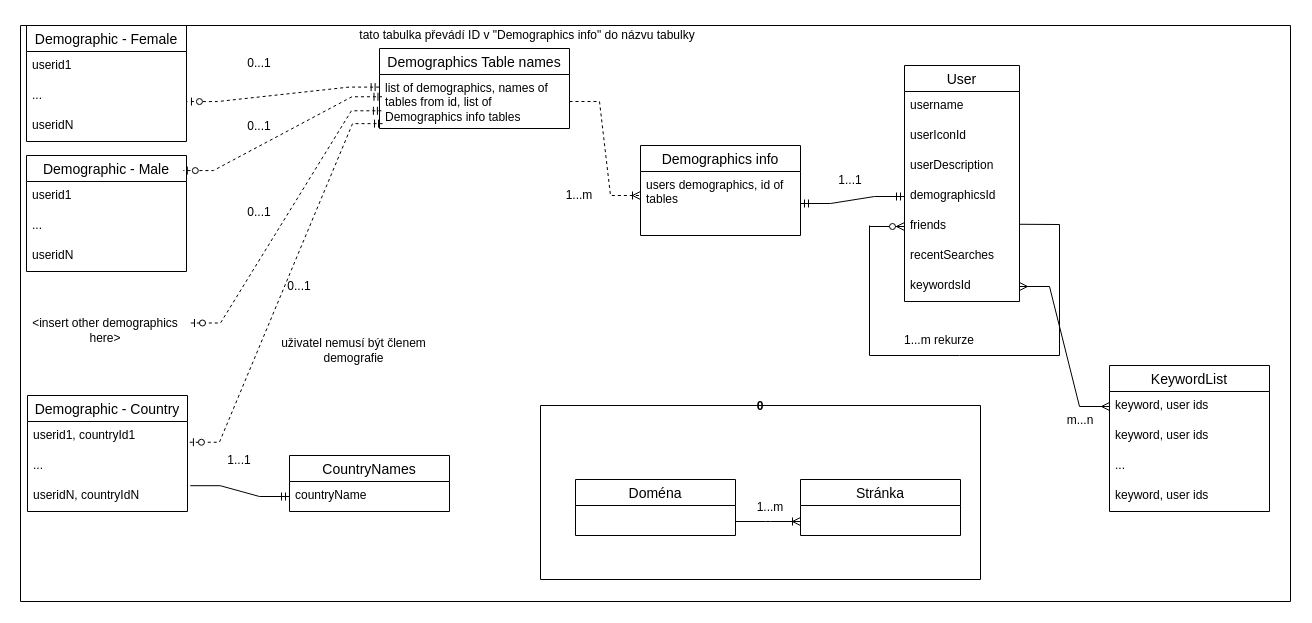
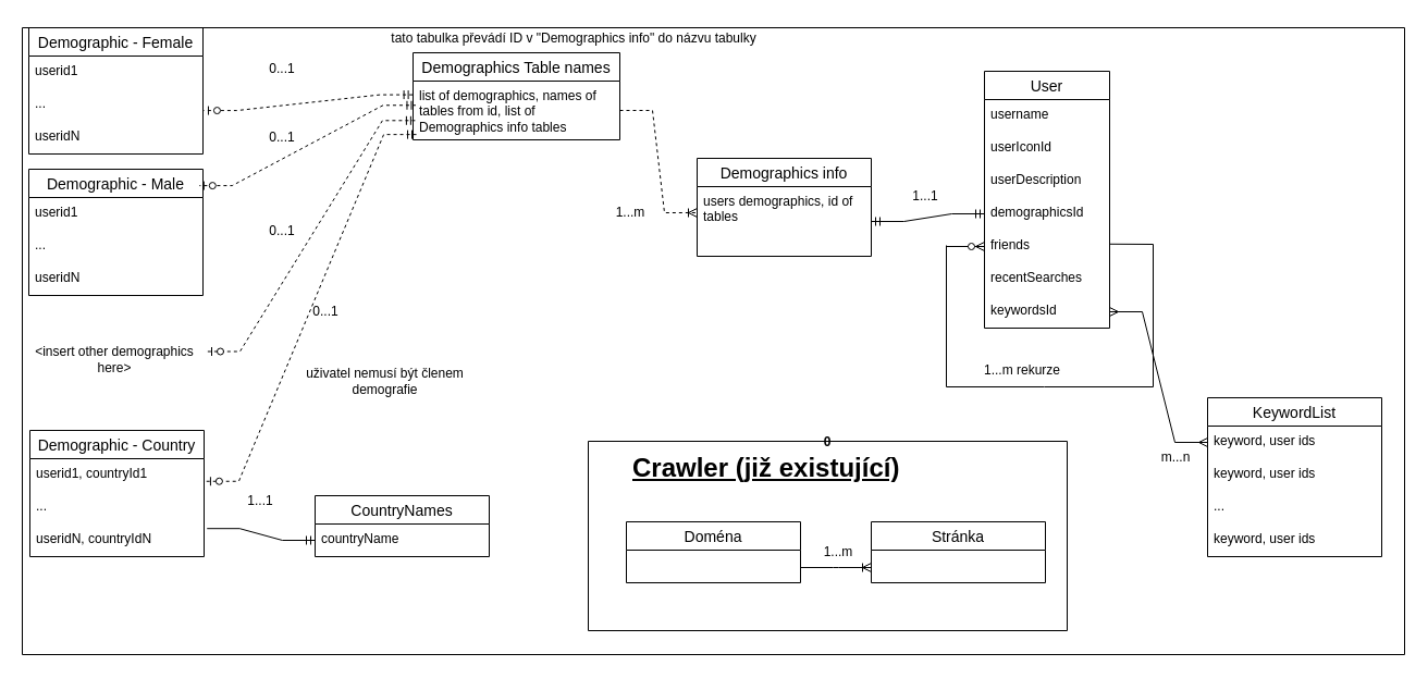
  <mxCell id="0" />
  <mxCell id="1" parent="0" />
  <mxCell id="2" value="User" style="swimlane;fontStyle=0;childLayout=stackLayout;horizontal=1;startSize=26;horizontalStack=0;resizeParent=1;resizeParentMax=0;resizeLast=0;collapsible=1;marginBottom=0;align=center;fontSize=14;" vertex="1" parent="1"><mxGeometry x="904" y="65" width="115" height="236" as="geometry" /></mxCell>
  <mxCell id="3" value="username" style="text;strokeColor=none;fillColor=none;spacingLeft=4;spacingRight=4;overflow=hidden;rotatable=0;points=[[0,0.5],[1,0.5]];portConstraint=eastwest;fontSize=12;whiteSpace=wrap;html=1;" vertex="1" parent="2"><mxGeometry y="26" width="115" height="30" as="geometry" /></mxCell>
  <mxCell id="4" value="&lt;div&gt;userIconId&lt;/div&gt;" style="text;strokeColor=none;fillColor=none;spacingLeft=4;spacingRight=4;overflow=hidden;rotatable=0;points=[[0,0.5],[1,0.5]];portConstraint=eastwest;fontSize=12;whiteSpace=wrap;html=1;" vertex="1" parent="2"><mxGeometry y="56" width="115" height="30" as="geometry" /></mxCell>
  <mxCell id="5" value="&lt;div&gt;userDescription&lt;/div&gt;" style="text;strokeColor=none;fillColor=none;spacingLeft=4;spacingRight=4;overflow=hidden;rotatable=0;points=[[0,0.5],[1,0.5]];portConstraint=eastwest;fontSize=12;whiteSpace=wrap;html=1;" vertex="1" parent="2"><mxGeometry y="86" width="115" height="30" as="geometry" /></mxCell>
  <mxCell id="6" value="&lt;div&gt;demographicsId&lt;/div&gt;" style="text;strokeColor=none;fillColor=none;spacingLeft=4;spacingRight=4;overflow=hidden;rotatable=0;points=[[0,0.5],[1,0.5]];portConstraint=eastwest;fontSize=12;whiteSpace=wrap;html=1;" vertex="1" parent="2"><mxGeometry y="116" width="115" height="30" as="geometry" /></mxCell>
  <mxCell id="7" value="friends" style="text;strokeColor=none;fillColor=none;spacingLeft=4;spacingRight=4;overflow=hidden;rotatable=0;points=[[0,0.5],[1,0.5]];portConstraint=eastwest;fontSize=12;whiteSpace=wrap;html=1;" vertex="1" parent="2"><mxGeometry y="146" width="115" height="30" as="geometry" /></mxCell>
  <mxCell id="8" value="&lt;div&gt;recentSearches&lt;/div&gt;&lt;div&gt;&lt;br&gt;&lt;/div&gt;" style="text;strokeColor=none;fillColor=none;spacingLeft=4;spacingRight=4;overflow=hidden;rotatable=0;points=[[0,0.5],[1,0.5]];portConstraint=eastwest;fontSize=12;whiteSpace=wrap;html=1;" vertex="1" parent="2"><mxGeometry y="176" width="115" height="30" as="geometry" /></mxCell>
  <mxCell id="9" value="&lt;div&gt;keywordsId&lt;/div&gt;" style="text;strokeColor=none;fillColor=none;spacingLeft=4;spacingRight=4;overflow=hidden;rotatable=0;points=[[0,0.5],[1,0.5]];portConstraint=eastwest;fontSize=12;whiteSpace=wrap;html=1;" vertex="1" parent="2"><mxGeometry y="206" width="115" height="30" as="geometry" /></mxCell>
  <mxCell id="10" value="Demographic - Male" style="swimlane;fontStyle=0;childLayout=stackLayout;horizontal=1;startSize=26;horizontalStack=0;resizeParent=1;resizeParentMax=0;resizeLast=0;collapsible=1;marginBottom=0;align=center;fontSize=14;" vertex="1" parent="1"><mxGeometry x="26" y="155" width="160" height="116" as="geometry" /></mxCell>
  <mxCell id="11" value="userid1" style="text;strokeColor=none;fillColor=none;spacingLeft=4;spacingRight=4;overflow=hidden;rotatable=0;points=[[0,0.5],[1,0.5]];portConstraint=eastwest;fontSize=12;whiteSpace=wrap;html=1;" vertex="1" parent="10"><mxGeometry y="26" width="160" height="30" as="geometry" /></mxCell>
  <mxCell id="12" value="..." style="text;strokeColor=none;fillColor=none;spacingLeft=4;spacingRight=4;overflow=hidden;rotatable=0;points=[[0,0.5],[1,0.5]];portConstraint=eastwest;fontSize=12;whiteSpace=wrap;html=1;" vertex="1" parent="10"><mxGeometry y="56" width="160" height="30" as="geometry" /></mxCell>
  <mxCell id="13" value="&lt;div&gt;useridN&lt;/div&gt;" style="text;strokeColor=none;fillColor=none;spacingLeft=4;spacingRight=4;overflow=hidden;rotatable=0;points=[[0,0.5],[1,0.5]];portConstraint=eastwest;fontSize=12;whiteSpace=wrap;html=1;" vertex="1" parent="10"><mxGeometry y="86" width="160" height="30" as="geometry" /></mxCell>
  <mxCell id="14" value="Demographic - Female" style="swimlane;fontStyle=0;childLayout=stackLayout;horizontal=1;startSize=26;horizontalStack=0;resizeParent=1;resizeParentMax=0;resizeLast=0;collapsible=1;marginBottom=0;align=center;fontSize=14;" vertex="1" parent="1"><mxGeometry x="26" y="25" width="160" height="116" as="geometry" /></mxCell>
  <mxCell id="15" value="userid1" style="text;strokeColor=none;fillColor=none;spacingLeft=4;spacingRight=4;overflow=hidden;rotatable=0;points=[[0,0.5],[1,0.5]];portConstraint=eastwest;fontSize=12;whiteSpace=wrap;html=1;" vertex="1" parent="14"><mxGeometry y="26" width="160" height="30" as="geometry" /></mxCell>
  <mxCell id="16" value="..." style="text;strokeColor=none;fillColor=none;spacingLeft=4;spacingRight=4;overflow=hidden;rotatable=0;points=[[0,0.5],[1,0.5]];portConstraint=eastwest;fontSize=12;whiteSpace=wrap;html=1;" vertex="1" parent="14"><mxGeometry y="56" width="160" height="30" as="geometry" /></mxCell>
  <mxCell id="17" value="&lt;div&gt;useridN&lt;/div&gt;" style="text;strokeColor=none;fillColor=none;spacingLeft=4;spacingRight=4;overflow=hidden;rotatable=0;points=[[0,0.5],[1,0.5]];portConstraint=eastwest;fontSize=12;whiteSpace=wrap;html=1;" vertex="1" parent="14"><mxGeometry y="86" width="160" height="30" as="geometry" /></mxCell>
  <mxCell id="18" value="Demographic - Country" style="swimlane;fontStyle=0;childLayout=stackLayout;horizontal=1;startSize=26;horizontalStack=0;resizeParent=1;resizeParentMax=0;resizeLast=0;collapsible=1;marginBottom=0;align=center;fontSize=14;" vertex="1" parent="1"><mxGeometry x="27" y="395" width="160" height="116" as="geometry" /></mxCell>
  <mxCell id="19" value="userid1, countryId1" style="text;strokeColor=none;fillColor=none;spacingLeft=4;spacingRight=4;overflow=hidden;rotatable=0;points=[[0,0.5],[1,0.5]];portConstraint=eastwest;fontSize=12;whiteSpace=wrap;html=1;" vertex="1" parent="18"><mxGeometry y="26" width="160" height="30" as="geometry" /></mxCell>
  <mxCell id="20" value="..." style="text;strokeColor=none;fillColor=none;spacingLeft=4;spacingRight=4;overflow=hidden;rotatable=0;points=[[0,0.5],[1,0.5]];portConstraint=eastwest;fontSize=12;whiteSpace=wrap;html=1;" vertex="1" parent="18"><mxGeometry y="56" width="160" height="30" as="geometry" /></mxCell>
  <mxCell id="21" value="&lt;div&gt;useridN, countryIdN&lt;/div&gt;" style="text;strokeColor=none;fillColor=none;spacingLeft=4;spacingRight=4;overflow=hidden;rotatable=0;points=[[0,0.5],[1,0.5]];portConstraint=eastwest;fontSize=12;whiteSpace=wrap;html=1;" vertex="1" parent="18"><mxGeometry y="86" width="160" height="30" as="geometry" /></mxCell>
  <mxCell id="22" value="CountryNames" style="swimlane;fontStyle=0;childLayout=stackLayout;horizontal=1;startSize=26;horizontalStack=0;resizeParent=1;resizeParentMax=0;resizeLast=0;collapsible=1;marginBottom=0;align=center;fontSize=14;" vertex="1" parent="1"><mxGeometry x="289" y="455" width="160" height="56" as="geometry" /></mxCell>
  <mxCell id="23" value="countryName" style="text;strokeColor=none;fillColor=none;spacingLeft=4;spacingRight=4;overflow=hidden;rotatable=0;points=[[0,0.5],[1,0.5]];portConstraint=eastwest;fontSize=12;whiteSpace=wrap;html=1;" vertex="1" parent="22"><mxGeometry y="26" width="160" height="30" as="geometry" /></mxCell>
  <mxCell id="24" value="" style="endArrow=none;html=1;rounded=0;exitX=1.003;exitY=0.426;exitDx=0;exitDy=0;exitPerimeter=0;" edge="1" parent="1" source="7"><mxGeometry width="50" height="50" relative="1" as="geometry"><mxPoint x="1039" y="235" as="sourcePoint" /><mxPoint x="869" y="225" as="targetPoint" /><Array as="points"><mxPoint x="1059" y="224" /><mxPoint x="1059" y="355" /><mxPoint x="959" y="355" /><mxPoint x="869" y="355" /></Array></mxGeometry></mxCell>
  <mxCell id="25" value="" style="edgeStyle=entityRelationEdgeStyle;fontSize=12;html=1;endArrow=ERzeroToMany;endFill=1;rounded=0;entryX=0;entryY=0.5;entryDx=0;entryDy=0;" edge="1" parent="1" target="7"><mxGeometry width="100" height="100" relative="1" as="geometry"><mxPoint x="869" y="226" as="sourcePoint" /><mxPoint x="639" y="225" as="targetPoint" /></mxGeometry></mxCell>
  <mxCell id="26" value="" style="edgeStyle=entityRelationEdgeStyle;fontSize=12;html=1;endArrow=ERmandOne;startArrow=ERmandOne;rounded=0;entryX=0;entryY=0.5;entryDx=0;entryDy=0;exitX=1;exitY=0.5;exitDx=0;exitDy=0;" edge="1" parent="1" source="44" target="6"><mxGeometry width="100" height="100" relative="1" as="geometry"><mxPoint x="710" y="335" as="sourcePoint" /><mxPoint x="895" y="196" as="targetPoint" /></mxGeometry></mxCell>
  <mxCell id="27" value="1...m rekurze" style="text;html=1;align=center;verticalAlign=middle;whiteSpace=wrap;rounded=0;" vertex="1" parent="1"><mxGeometry x="869" y="325" width="140" height="30" as="geometry" /></mxCell>
  <mxCell id="28" value="1...1" style="text;html=1;align=center;verticalAlign=middle;whiteSpace=wrap;rounded=0;" vertex="1" parent="1"><mxGeometry x="199" y="445" width="80" height="30" as="geometry" /></mxCell>
  <mxCell id="29" value="&amp;lt;insert other demographics here&amp;gt;" style="text;html=1;align=center;verticalAlign=middle;whiteSpace=wrap;rounded=0;" vertex="1" parent="1"><mxGeometry x="20" y="315" width="170" height="30" as="geometry" /></mxCell>
  <mxCell id="30" value="Demographics Table names" style="swimlane;fontStyle=0;childLayout=stackLayout;horizontal=1;startSize=26;horizontalStack=0;resizeParent=1;resizeParentMax=0;resizeLast=0;collapsible=1;marginBottom=0;align=center;fontSize=14;" vertex="1" parent="1"><mxGeometry x="379" y="48" width="190" height="80" as="geometry" /></mxCell>
  <mxCell id="31" value="list of demographics, names of tables from id, list of Demographics info tables" style="text;strokeColor=none;fillColor=none;spacingLeft=4;spacingRight=4;overflow=hidden;rotatable=0;points=[[0,0.5],[1,0.5]];portConstraint=eastwest;fontSize=12;whiteSpace=wrap;html=1;" vertex="1" parent="30"><mxGeometry y="26" width="190" height="54" as="geometry" /></mxCell>
  <mxCell id="32" value="&amp;nbsp;" style="text;whiteSpace=wrap;html=1;" vertex="1" parent="1"><mxGeometry x="109" y="35" width="40" height="40" as="geometry" /></mxCell>
  <mxCell id="33" value="&amp;nbsp;" style="text;whiteSpace=wrap;html=1;" vertex="1" parent="1"><mxGeometry x="309" y="315" width="40" height="40" as="geometry" /></mxCell>
  <mxCell id="34" value="&amp;nbsp;" style="text;whiteSpace=wrap;html=1;" vertex="1" parent="1"><mxGeometry x="109" y="285" width="40" height="40" as="geometry" /></mxCell>
  <mxCell id="35" value="&amp;nbsp;" style="text;whiteSpace=wrap;html=1;" vertex="1" parent="1"><mxGeometry x="209" y="185" width="40" height="40" as="geometry" /></mxCell>
  <mxCell id="36" value="0...1" style="text;html=1;align=center;verticalAlign=middle;whiteSpace=wrap;rounded=0;" vertex="1" parent="1"><mxGeometry x="229" y="48" width="60" height="30" as="geometry" /></mxCell>
  <mxCell id="37" value="0...1" style="text;html=1;align=center;verticalAlign=middle;whiteSpace=wrap;rounded=0;" vertex="1" parent="1"><mxGeometry x="229" y="111" width="60" height="30" as="geometry" /></mxCell>
  <mxCell id="38" value="0...1" style="text;html=1;align=center;verticalAlign=middle;whiteSpace=wrap;rounded=0;" vertex="1" parent="1"><mxGeometry x="229" y="197" width="60" height="30" as="geometry" /></mxCell>
  <mxCell id="39" value="0...1" style="text;html=1;align=center;verticalAlign=middle;whiteSpace=wrap;rounded=0;" vertex="1" parent="1"><mxGeometry x="269" y="271" width="60" height="30" as="geometry" /></mxCell>
  <mxCell id="40" value="" style="edgeStyle=entityRelationEdgeStyle;fontSize=12;html=1;endArrow=ERmany;startArrow=ERmany;rounded=0;exitX=1;exitY=0.5;exitDx=0;exitDy=0;entryX=0;entryY=0.5;entryDx=0;entryDy=0;" edge="1" parent="1" source="9" target="57"><mxGeometry width="100" height="100" relative="1" as="geometry"><mxPoint x="989" y="465" as="sourcePoint" /><mxPoint x="1089" y="365" as="targetPoint" /></mxGeometry></mxCell>
  <mxCell id="41" value="" style="swimlane;startSize=0;" vertex="1" parent="1"><mxGeometry x="20" y="25" width="1270" height="576" as="geometry" /></mxCell>
  <mxCell id="42" value="Demographics info" style="swimlane;fontStyle=0;childLayout=stackLayout;horizontal=1;startSize=26;horizontalStack=0;resizeParent=1;resizeParentMax=0;resizeLast=0;collapsible=1;marginBottom=0;align=center;fontSize=14;" vertex="1" parent="41"><mxGeometry x="620" y="120" width="160" height="90" as="geometry" /></mxCell>
  <mxCell id="43" value="&amp;nbsp;" style="edgeStyle=entityRelationEdgeStyle;fontSize=12;html=1;endArrow=ERoneToMany;rounded=0;entryX=1;entryY=0.5;entryDx=0;entryDy=0;exitX=1;exitY=0.5;exitDx=0;exitDy=0;dashed=1;" edge="1" parent="42" source="31"><mxGeometry x="0.114" y="8" width="100" height="100" relative="1" as="geometry"><mxPoint x="730" y="262" as="sourcePoint" /><mxPoint y="50" as="targetPoint" /><Array as="points"><mxPoint x="-23.52" y="92.06" /><mxPoint x="-53.52" y="92.06" /><mxPoint x="-33.52" y="132.06" /><mxPoint x="-53.52" y="112.06" /></Array><mxPoint as="offset" /></mxGeometry></mxCell>
  <mxCell id="44" value="users demographics, id of tables" style="text;strokeColor=none;fillColor=none;spacingLeft=4;spacingRight=4;overflow=hidden;rotatable=0;points=[[0,0.5],[1,0.5]];portConstraint=eastwest;fontSize=12;whiteSpace=wrap;html=1;" vertex="1" parent="42"><mxGeometry y="26" width="160" height="64" as="geometry" /></mxCell>
  <mxCell id="45" value="m...n" style="text;html=1;align=center;verticalAlign=middle;whiteSpace=wrap;rounded=0;" vertex="1" parent="41"><mxGeometry x="1030" y="380" width="60" height="30" as="geometry" /></mxCell>
  <mxCell id="46" value="1...1" style="text;html=1;align=center;verticalAlign=middle;whiteSpace=wrap;rounded=0;" vertex="1" parent="41"><mxGeometry x="800" y="140" width="60" height="30" as="geometry" /></mxCell>
  <mxCell id="47" value="1...m" style="text;html=1;align=center;verticalAlign=middle;whiteSpace=wrap;rounded=0;" vertex="1" parent="41"><mxGeometry x="529" y="155" width="60" height="30" as="geometry" /></mxCell>
+ <mxCell id="48" value="&lt;font style=&quot;font-size: 24px;&quot;&gt;&lt;b&gt;&lt;u&gt;Crawler (již existující)&lt;br&gt;&lt;/u&gt;&lt;/b&gt;&lt;/font&gt;" style="text;strokeColor=none;fillColor=none;spacingLeft=4;spacingRight=4;overflow=hidden;rotatable=0;points=[[0,0.5],[1,0.5]];portConstraint=eastwest;fontSize=12;whiteSpace=wrap;html=1;" vertex="1" parent="41"><mxGeometry x="555" y="384" width="335" height="40" as="geometry" /></mxCell>
  <mxCell id="49" value="0" style="swimlane;startSize=0;" vertex="1" parent="41"><mxGeometry x="520" y="380" width="440" height="174" as="geometry" /></mxCell>
  <mxCell id="50" value="Doména" style="swimlane;fontStyle=0;childLayout=stackLayout;horizontal=1;startSize=26;horizontalStack=0;resizeParent=1;resizeParentMax=0;resizeLast=0;collapsible=1;marginBottom=0;align=center;fontSize=14;" vertex="1" parent="49"><mxGeometry x="35" y="74" width="160" height="56" as="geometry" /></mxCell>
  <mxCell id="51" value="Stránka" style="swimlane;fontStyle=0;childLayout=stackLayout;horizontal=1;startSize=26;horizontalStack=0;resizeParent=1;resizeParentMax=0;resizeLast=0;collapsible=1;marginBottom=0;align=center;fontSize=14;" vertex="1" parent="49"><mxGeometry x="260" y="74" width="160" height="56" as="geometry" /></mxCell>
  <mxCell id="52" value="" style="edgeStyle=entityRelationEdgeStyle;fontSize=12;html=1;endArrow=ERoneToMany;rounded=0;entryX=0;entryY=0.75;entryDx=0;entryDy=0;exitX=1;exitY=0.75;exitDx=0;exitDy=0;" edge="1" parent="49" source="50" target="51"><mxGeometry width="100" height="100" relative="1" as="geometry"><mxPoint x="-70" y="234" as="sourcePoint" /><mxPoint x="30" y="134" as="targetPoint" /></mxGeometry></mxCell>
  <mxCell id="53" value="1...m" style="text;html=1;align=center;verticalAlign=middle;whiteSpace=wrap;rounded=0;" vertex="1" parent="49"><mxGeometry x="190" y="87" width="80" height="30" as="geometry" /></mxCell>
  <mxCell id="54" value="uživatel nemusí být členem demografie" style="text;html=1;align=center;verticalAlign=middle;whiteSpace=wrap;rounded=0;" vertex="1" parent="41"><mxGeometry x="253" y="310" width="161" height="30" as="geometry" /></mxCell>
  <mxCell id="55" value="tato tabulka převádí ID v &quot;Demographics info&quot; do názvu tabulky" style="text;html=1;align=center;verticalAlign=middle;whiteSpace=wrap;rounded=0;" vertex="1" parent="41"><mxGeometry x="291" y="-5" width="432" height="30" as="geometry" /></mxCell>
  <mxCell id="56" value="KeywordList" style="swimlane;fontStyle=0;childLayout=stackLayout;horizontal=1;startSize=26;horizontalStack=0;resizeParent=1;resizeParentMax=0;resizeLast=0;collapsible=1;marginBottom=0;align=center;fontSize=14;" vertex="1" parent="1"><mxGeometry x="1109" y="365" width="160" height="146" as="geometry" /></mxCell>
  <mxCell id="57" value="keyword, user ids" style="text;strokeColor=none;fillColor=none;spacingLeft=4;spacingRight=4;overflow=hidden;rotatable=0;points=[[0,0.5],[1,0.5]];portConstraint=eastwest;fontSize=12;whiteSpace=wrap;html=1;" vertex="1" parent="56"><mxGeometry y="26" width="160" height="30" as="geometry" /></mxCell>
  <mxCell id="58" value="keyword, user ids" style="text;strokeColor=none;fillColor=none;spacingLeft=4;spacingRight=4;overflow=hidden;rotatable=0;points=[[0,0.5],[1,0.5]];portConstraint=eastwest;fontSize=12;whiteSpace=wrap;html=1;" vertex="1" parent="56"><mxGeometry y="56" width="160" height="30" as="geometry" /></mxCell>
  <mxCell id="59" value="..." style="text;strokeColor=none;fillColor=none;spacingLeft=4;spacingRight=4;overflow=hidden;rotatable=0;points=[[0,0.5],[1,0.5]];portConstraint=eastwest;fontSize=12;whiteSpace=wrap;html=1;" vertex="1" parent="56"><mxGeometry y="86" width="160" height="30" as="geometry" /></mxCell>
  <mxCell id="60" value="keyword, user ids" style="text;strokeColor=none;fillColor=none;spacingLeft=4;spacingRight=4;overflow=hidden;rotatable=0;points=[[0,0.5],[1,0.5]];portConstraint=eastwest;fontSize=12;whiteSpace=wrap;html=1;" vertex="1" parent="56"><mxGeometry y="116" width="160" height="30" as="geometry" /></mxCell>
  <mxCell id="61" value="" style="edgeStyle=entityRelationEdgeStyle;fontSize=12;html=1;endArrow=ERzeroToOne;startArrow=ERmandOne;rounded=0;exitX=-0.002;exitY=0.233;exitDx=0;exitDy=0;exitPerimeter=0;entryX=1.006;entryY=0.669;entryDx=0;entryDy=0;entryPerimeter=0;dashed=1;" edge="1" parent="1" source="31" target="16"><mxGeometry width="100" height="100" relative="1" as="geometry"><mxPoint x="339" y="335" as="sourcePoint" /><mxPoint x="439" y="235" as="targetPoint" /></mxGeometry></mxCell>
  <mxCell id="62" value="" style="edgeStyle=entityRelationEdgeStyle;fontSize=12;html=1;endArrow=ERzeroToOne;startArrow=ERmandOne;rounded=0;exitX=0.013;exitY=0.412;exitDx=0;exitDy=0;exitPerimeter=0;entryX=0.98;entryY=0.13;entryDx=0;entryDy=0;entryPerimeter=0;dashed=1;" edge="1" parent="1" source="31" target="10"><mxGeometry width="100" height="100" relative="1" as="geometry"><mxPoint x="431" y="181" as="sourcePoint" /><mxPoint x="239" y="195" as="targetPoint" /></mxGeometry></mxCell>
  <mxCell id="63" value="" style="edgeStyle=entityRelationEdgeStyle;fontSize=12;html=1;endArrow=ERzeroToOne;startArrow=ERmandOne;rounded=0;exitX=0.01;exitY=0.672;exitDx=0;exitDy=0;exitPerimeter=0;dashed=1;entryX=1;entryY=0.25;entryDx=0;entryDy=0;" edge="1" parent="1" source="31" target="29"><mxGeometry width="100" height="100" relative="1" as="geometry"><mxPoint x="391" y="106" as="sourcePoint" /><mxPoint x="193" y="180" as="targetPoint" /></mxGeometry></mxCell>
  <mxCell id="64" value="" style="edgeStyle=entityRelationEdgeStyle;fontSize=12;html=1;endArrow=ERzeroToOne;startArrow=ERmandOne;rounded=0;exitX=0.016;exitY=0.91;exitDx=0;exitDy=0;exitPerimeter=0;dashed=1;entryX=1.012;entryY=0.692;entryDx=0;entryDy=0;entryPerimeter=0;" edge="1" parent="1" source="31" target="19"><mxGeometry width="100" height="100" relative="1" as="geometry"><mxPoint x="391" y="120" as="sourcePoint" /><mxPoint x="200" y="333" as="targetPoint" /></mxGeometry></mxCell>
  <mxCell id="65" value="" style="edgeStyle=entityRelationEdgeStyle;fontSize=12;html=1;endArrow=ERmandOne;rounded=0;entryX=0;entryY=0.5;entryDx=0;entryDy=0;exitX=1.017;exitY=1.14;exitDx=0;exitDy=0;exitPerimeter=0;" edge="1" parent="1" source="20" target="23"><mxGeometry width="100" height="100" relative="1" as="geometry"><mxPoint x="149" y="635" as="sourcePoint" /><mxPoint x="249" y="535" as="targetPoint" /></mxGeometry></mxCell>
